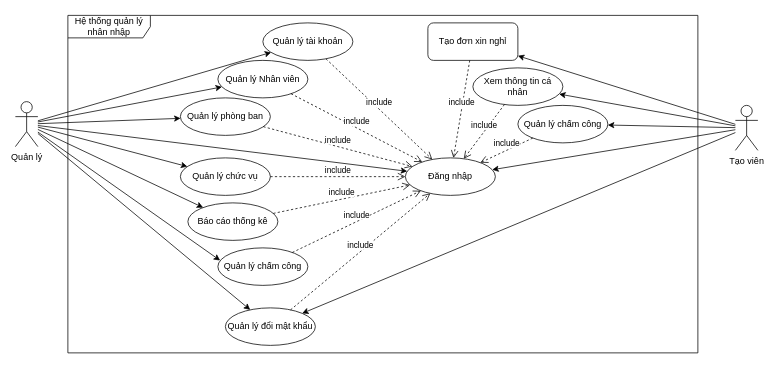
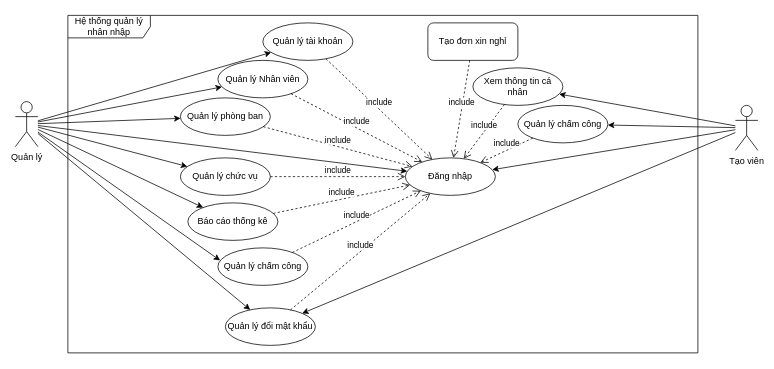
  <mxCell id="0" />
  <mxCell id="1" parent="0" />
  <mxCell id="2" value="Quản lý" style="shape=umlActor;verticalLabelPosition=bottom;verticalAlign=top;html=1;outlineConnect=0;" parent="1" vertex="1"><mxGeometry x="20" y="135" width="30" height="60" as="geometry" /></mxCell>
  <mxCell id="3" value="Tạo viên" style="shape=umlActor;verticalLabelPosition=bottom;verticalAlign=top;html=1;outlineConnect=0;" parent="1" vertex="1"><mxGeometry x="980" y="140" width="30" height="60" as="geometry" /></mxCell>
  <mxCell id="4" value="Quản lý Nhân viên" style="ellipse;whiteSpace=wrap;html=1;" parent="1" vertex="1"><mxGeometry x="290" y="80" width="120" height="50" as="geometry" /></mxCell>
  <mxCell id="5" value="Quản lý tài khoản" style="ellipse;whiteSpace=wrap;html=1;" parent="1" vertex="1"><mxGeometry x="350" y="30" width="120" height="50" as="geometry" /></mxCell>
  <mxCell id="6" value="Quản lý phòng ban" style="ellipse;whiteSpace=wrap;html=1;" parent="1" vertex="1"><mxGeometry x="240" y="130" width="120" height="50" as="geometry" /></mxCell>
  <mxCell id="7" value="Quản lý chức vụ" style="ellipse;whiteSpace=wrap;html=1;" parent="1" vertex="1"><mxGeometry x="240" y="210" width="120" height="50" as="geometry" /></mxCell>
  <mxCell id="8" value="Báo cáo thống kê" style="ellipse;whiteSpace=wrap;html=1;" parent="1" vertex="1"><mxGeometry x="250" y="270" width="120" height="50" as="geometry" /></mxCell>
  <mxCell id="9" value="Quản lý đổi mật khẩu" style="ellipse;whiteSpace=wrap;html=1;" parent="1" vertex="1"><mxGeometry x="300" y="410" width="120" height="50" as="geometry" /></mxCell>
  <mxCell id="10" value="" style="endArrow=classic;html=1;rounded=0;" parent="1" source="2" target="4" edge="1"><mxGeometry width="50" height="50" relative="1" as="geometry"><mxPoint x="500" y="510" as="sourcePoint" /><mxPoint x="550" y="460" as="targetPoint" /></mxGeometry></mxCell>
  <mxCell id="11" value="" style="endArrow=classic;html=1;rounded=0;" parent="1" source="2" target="6" edge="1"><mxGeometry width="50" height="50" relative="1" as="geometry"><mxPoint x="260" y="321" as="sourcePoint" /><mxPoint x="580" y="333" as="targetPoint" /></mxGeometry></mxCell>
  <mxCell id="12" value="" style="endArrow=classic;html=1;rounded=0;" parent="1" source="2" target="7" edge="1"><mxGeometry width="50" height="50" relative="1" as="geometry"><mxPoint x="260" y="331" as="sourcePoint" /><mxPoint x="400" y="433" as="targetPoint" /></mxGeometry></mxCell>
  <mxCell id="13" value="" style="endArrow=classic;html=1;rounded=0;" parent="1" source="2" target="9" edge="1"><mxGeometry width="50" height="50" relative="1" as="geometry"><mxPoint x="260" y="324" as="sourcePoint" /><mxPoint x="458" y="372" as="targetPoint" /></mxGeometry></mxCell>
  <mxCell id="14" value="" style="endArrow=classic;html=1;rounded=0;" parent="1" source="2" target="8" edge="1"><mxGeometry width="50" height="50" relative="1" as="geometry"><mxPoint x="260" y="342" as="sourcePoint" /><mxPoint x="414" y="571" as="targetPoint" /></mxGeometry></mxCell>
  <mxCell id="15" value="" style="endArrow=classic;html=1;rounded=0;" parent="1" source="2" target="5" edge="1"><mxGeometry width="50" height="50" relative="1" as="geometry"><mxPoint x="260" y="315" as="sourcePoint" /><mxPoint x="634" y="181" as="targetPoint" /></mxGeometry></mxCell>
  <mxCell id="16" value="Xem thông tin cá nhân" style="ellipse;whiteSpace=wrap;html=1;" parent="1" vertex="1"><mxGeometry x="630" y="90" width="120" height="50" as="geometry" /></mxCell>
  <mxCell id="17" value="" style="endArrow=classic;html=1;rounded=0;" parent="1" source="3" target="16" edge="1"><mxGeometry width="50" height="50" relative="1" as="geometry"><mxPoint x="260" y="325" as="sourcePoint" /><mxPoint x="513" y="409" as="targetPoint" /></mxGeometry></mxCell>
  <mxCell id="18" value="" style="endArrow=classic;html=1;rounded=0;" parent="1" source="3" target="9" edge="1"><mxGeometry width="50" height="50" relative="1" as="geometry"><mxPoint x="1040" y="315" as="sourcePoint" /><mxPoint x="958" y="290" as="targetPoint" /></mxGeometry></mxCell>
  <mxCell id="19" value="Đăng nhập" style="ellipse;whiteSpace=wrap;html=1;" parent="1" vertex="1"><mxGeometry x="540" y="210" width="120" height="50" as="geometry" /></mxCell>
  <mxCell id="20" value="" style="endArrow=classic;html=1;rounded=0;" parent="1" source="2" target="19" edge="1"><mxGeometry width="50" height="50" relative="1" as="geometry"><mxPoint x="260" y="321" as="sourcePoint" /><mxPoint x="371" y="330" as="targetPoint" /></mxGeometry></mxCell>
  <mxCell id="21" value="" style="endArrow=classic;html=1;rounded=0;" parent="1" source="3" target="19" edge="1"><mxGeometry width="50" height="50" relative="1" as="geometry"><mxPoint x="1040" y="315" as="sourcePoint" /><mxPoint x="958" y="290" as="targetPoint" /></mxGeometry></mxCell>
  <mxCell id="22" value="include" style="html=1;verticalAlign=bottom;endArrow=open;dashed=1;endSize=8;curved=0;rounded=0;" parent="1" source="7" target="19" edge="1"><mxGeometry relative="1" as="geometry"><mxPoint x="560" y="360" as="sourcePoint" /><mxPoint x="480" y="360" as="targetPoint" /></mxGeometry></mxCell>
  <mxCell id="23" value="include" style="html=1;verticalAlign=bottom;endArrow=open;dashed=1;endSize=8;curved=0;rounded=0;" parent="1" source="9" target="19" edge="1"><mxGeometry relative="1" as="geometry"><mxPoint x="469" y="316" as="sourcePoint" /><mxPoint x="572" y="264" as="targetPoint" /></mxGeometry></mxCell>
  <mxCell id="24" value="include" style="html=1;verticalAlign=bottom;endArrow=open;dashed=1;endSize=8;curved=0;rounded=0;" parent="1" source="16" target="19" edge="1"><mxGeometry relative="1" as="geometry"><mxPoint x="610" y="420" as="sourcePoint" /><mxPoint x="610" y="270" as="targetPoint" /></mxGeometry></mxCell>
  <mxCell id="25" value="include" style="html=1;verticalAlign=bottom;endArrow=open;dashed=1;endSize=8;curved=0;rounded=0;" parent="1" source="6" target="19" edge="1"><mxGeometry relative="1" as="geometry"><mxPoint x="840" y="245" as="sourcePoint" /><mxPoint x="670" y="245" as="targetPoint" /></mxGeometry></mxCell>
  <mxCell id="26" value="include" style="html=1;verticalAlign=bottom;endArrow=open;dashed=1;endSize=8;curved=0;rounded=0;" parent="1" source="8" target="19" edge="1"><mxGeometry relative="1" as="geometry"><mxPoint x="461" y="208" as="sourcePoint" /><mxPoint x="559" y="232" as="targetPoint" /></mxGeometry></mxCell>
  <mxCell id="27" value="include" style="html=1;verticalAlign=bottom;endArrow=open;dashed=1;endSize=8;curved=0;rounded=0;" parent="1" source="4" target="19" edge="1"><mxGeometry relative="1" as="geometry"><mxPoint x="483" y="595" as="sourcePoint" /><mxPoint x="601" y="270" as="targetPoint" /></mxGeometry></mxCell>
  <mxCell id="28" value="include" style="html=1;verticalAlign=bottom;endArrow=open;dashed=1;endSize=8;curved=0;rounded=0;" parent="1" source="5" target="19" edge="1"><mxGeometry relative="1" as="geometry"><mxPoint x="378" y="124" as="sourcePoint" /><mxPoint x="572" y="226" as="targetPoint" /></mxGeometry></mxCell>
  <mxCell id="29" value="Hệ thống quản lý nhân nhập" style="shape=umlFrame;whiteSpace=wrap;html=1;pointerEvents=0;width=110;height=30;" parent="1" vertex="1"><mxGeometry x="90" y="20" width="840" height="450" as="geometry" /></mxCell>
  <mxCell id="30" value="Tạo đơn xin nghỉ" style="whiteSpace=wrap;html=1;rounded=1;" parent="1" vertex="1"><mxGeometry x="570" y="30" width="120" height="50" as="geometry" /></mxCell>
- <mxCell id="31" value="" style="endArrow=classic;html=1;rounded=0;" parent="1" source="3" target="30" edge="1"><mxGeometry width="50" height="50" relative="1" as="geometry"><mxPoint x="980" y="168" as="sourcePoint" /><mxPoint x="836" y="144" as="targetPoint" /></mxGeometry></mxCell>
  <mxCell id="32" value="include" style="html=1;verticalAlign=bottom;endArrow=open;dashed=1;endSize=8;curved=0;rounded=0;" parent="1" source="30" target="19" edge="1"><mxGeometry relative="1" as="geometry"><mxPoint x="747" y="156" as="sourcePoint" /><mxPoint x="643" y="224" as="targetPoint" /></mxGeometry></mxCell>
  <mxCell id="33" value="Quản lý chấm công" style="ellipse;whiteSpace=wrap;html=1;" vertex="1" parent="1"><mxGeometry x="690" y="140" width="120" height="50" as="geometry" /></mxCell>
  <mxCell id="34" value="" style="endArrow=classic;html=1;rounded=0;" edge="1" parent="1" source="3" target="33"><mxGeometry width="50" height="50" relative="1" as="geometry"><mxPoint x="990" y="177" as="sourcePoint" /><mxPoint x="755" y="135" as="targetPoint" /></mxGeometry></mxCell>
  <mxCell id="35" value="include" style="html=1;verticalAlign=bottom;endArrow=open;dashed=1;endSize=8;curved=0;rounded=0;" edge="1" parent="1" source="33" target="19"><mxGeometry relative="1" as="geometry"><mxPoint x="682" y="149" as="sourcePoint" /><mxPoint x="628" y="221" as="targetPoint" /></mxGeometry></mxCell>
  <mxCell id="36" value="Quản lý chấm công" style="ellipse;whiteSpace=wrap;html=1;" vertex="1" parent="1"><mxGeometry x="290" y="330" width="120" height="50" as="geometry" /></mxCell>
  <mxCell id="37" value="" style="endArrow=classic;html=1;rounded=0;entryX=0.025;entryY=0.336;entryDx=0;entryDy=0;entryPerimeter=0;" edge="1" parent="1" source="2" target="36"><mxGeometry width="50" height="50" relative="1" as="geometry"><mxPoint x="40" y="167" as="sourcePoint" /><mxPoint x="281" y="286" as="targetPoint" /></mxGeometry></mxCell>
  <mxCell id="38" value="include" style="html=1;verticalAlign=bottom;endArrow=open;dashed=1;endSize=8;curved=0;rounded=0;" edge="1" parent="1" source="36" target="19"><mxGeometry relative="1" as="geometry"><mxPoint x="374" y="294" as="sourcePoint" /><mxPoint x="556" y="256" as="targetPoint" /></mxGeometry></mxCell>
